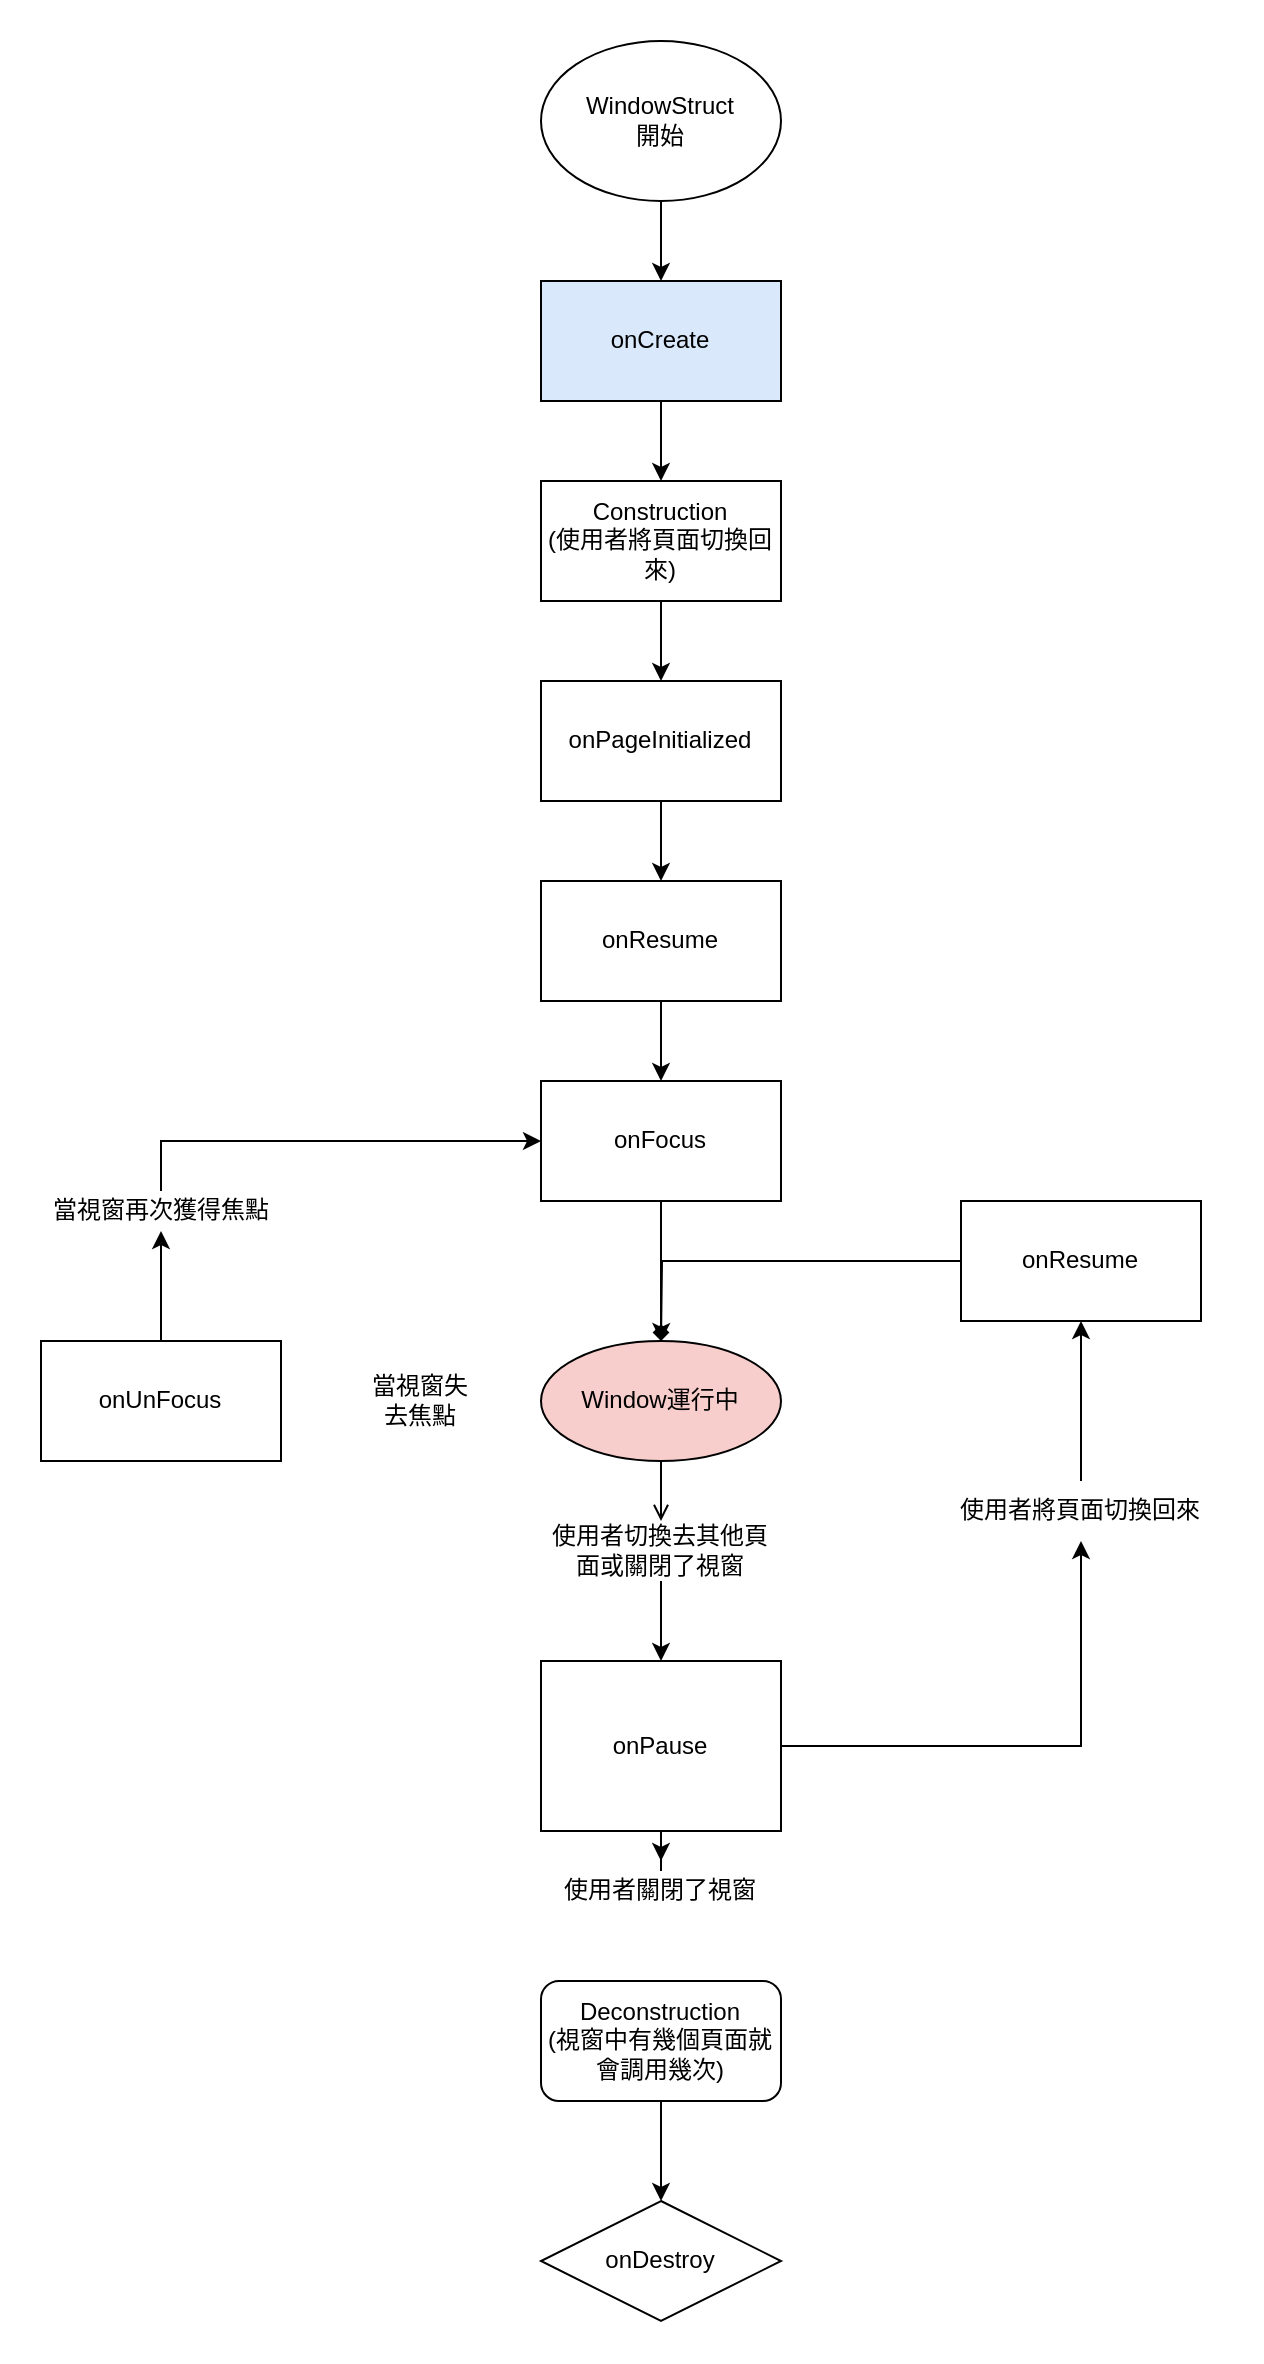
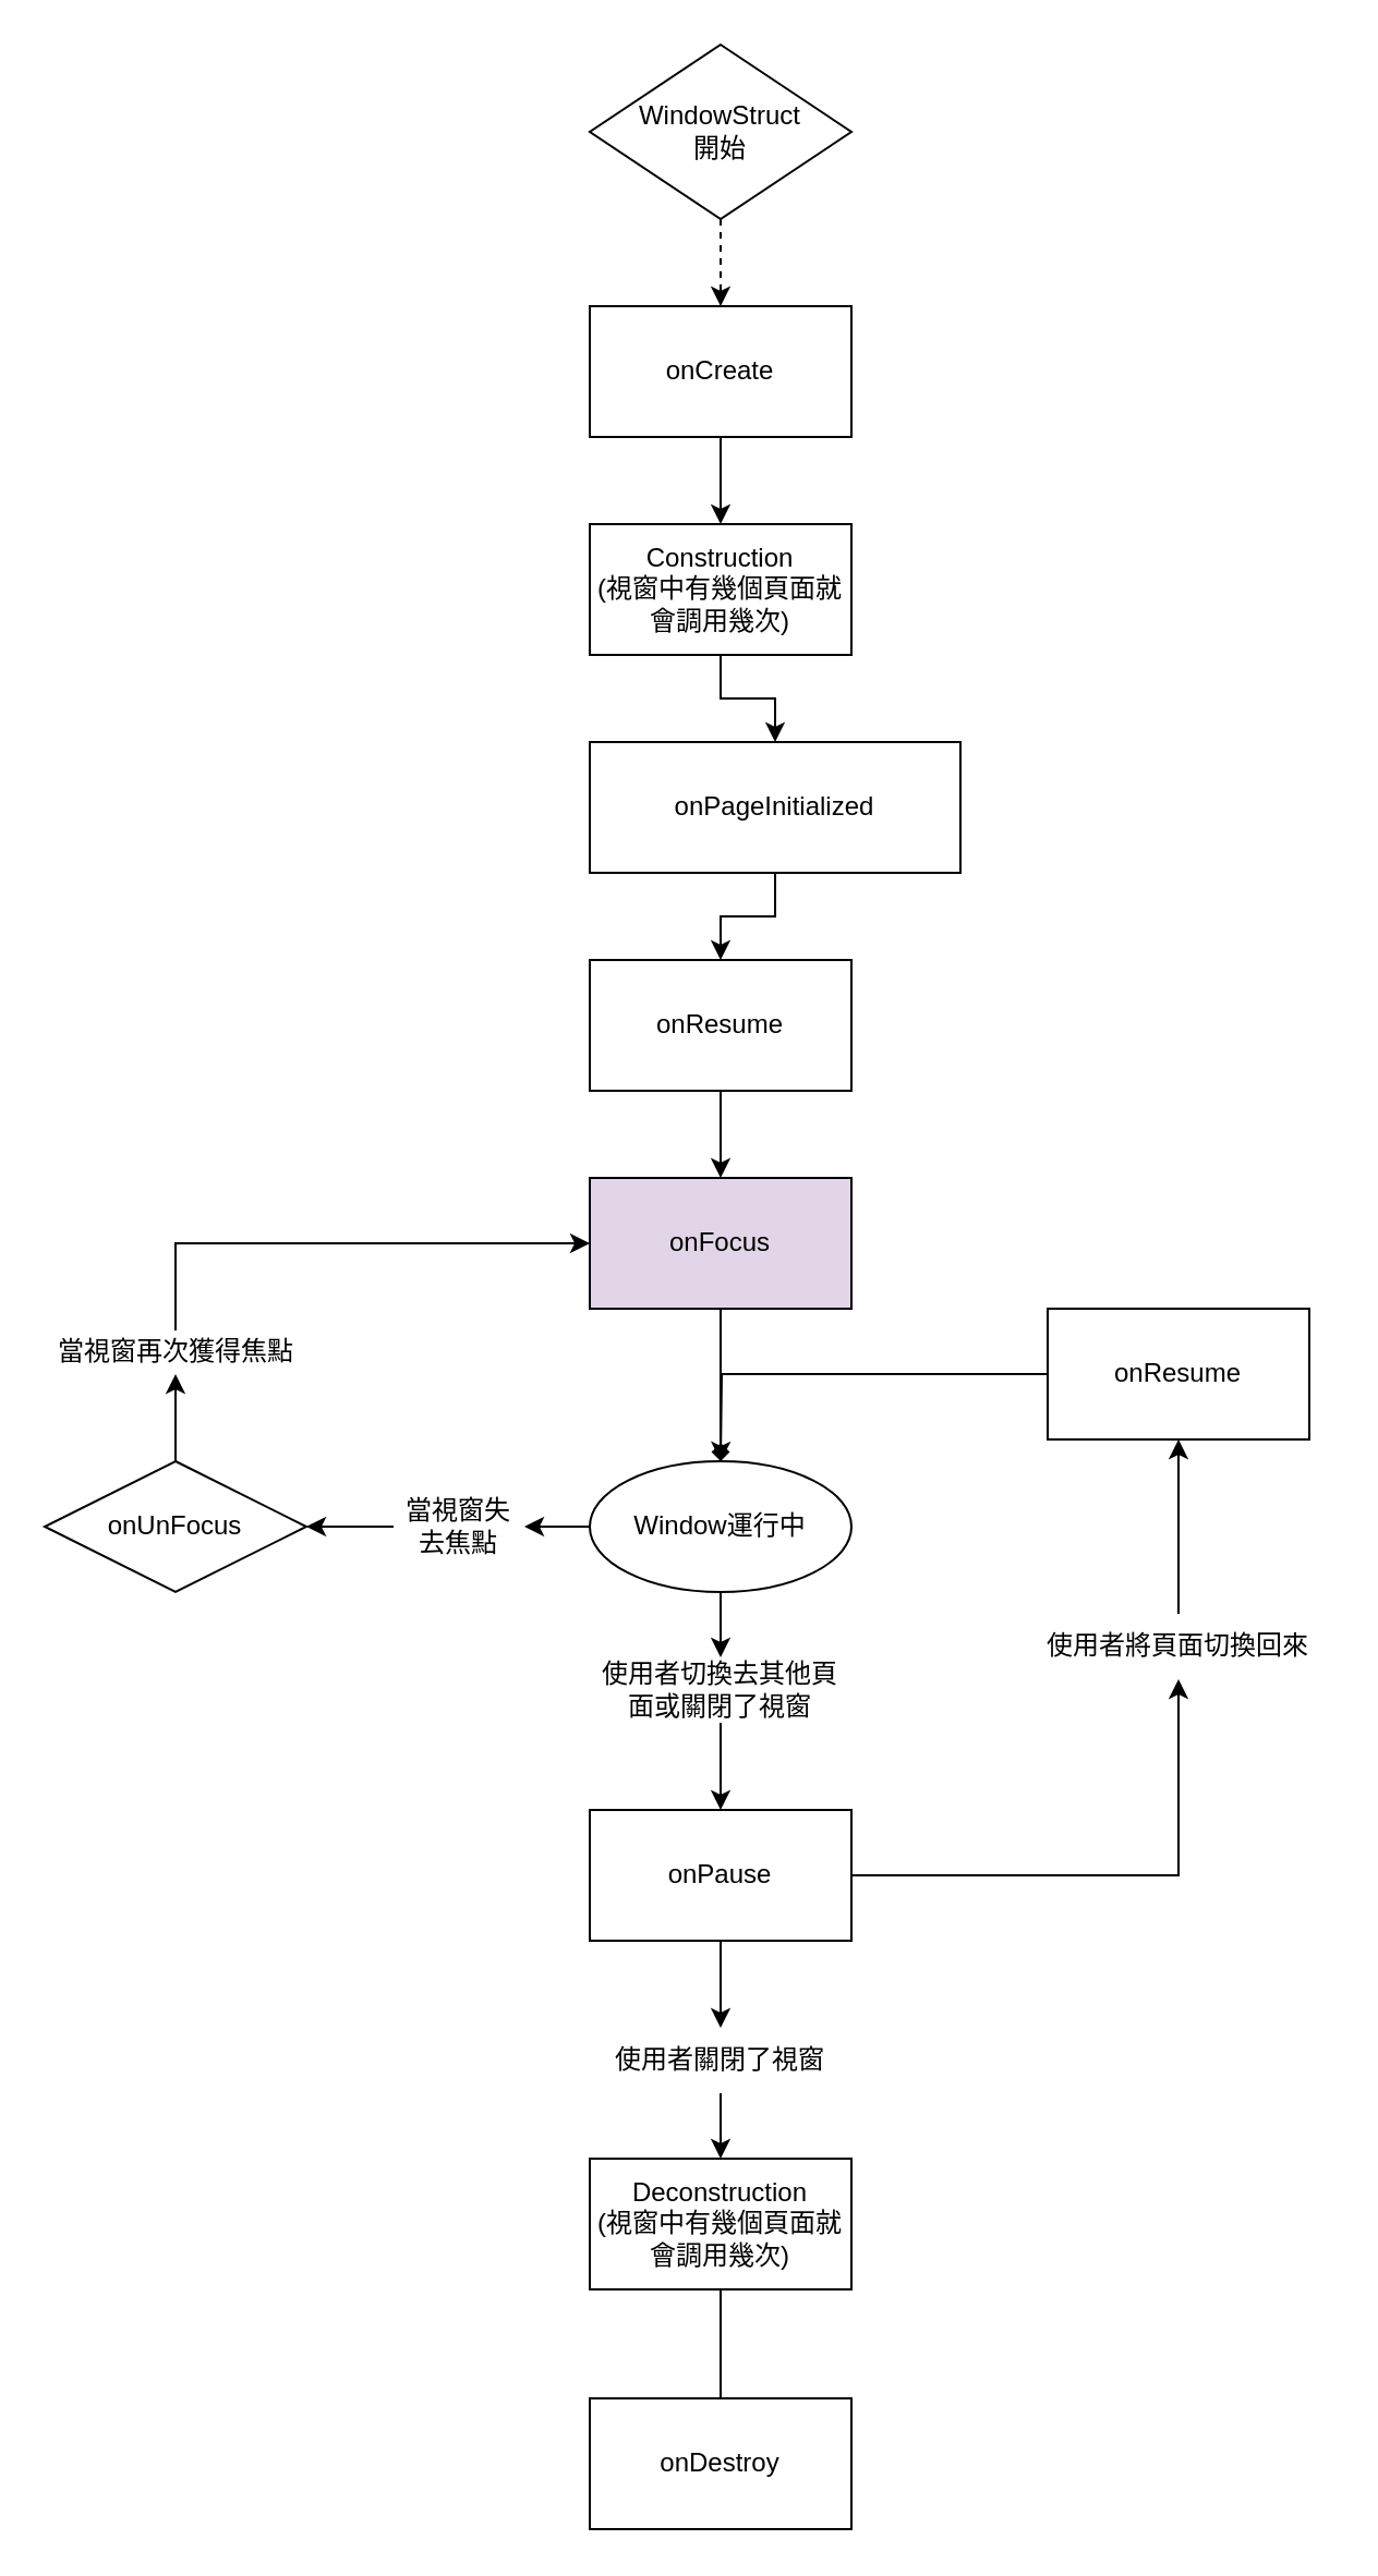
  <mxCell id="0" />
  <mxCell id="1" parent="0" />
- <mxCell id="2" value="" style="edgeStyle=orthogonalEdgeStyle;rounded=0;orthogonalLoop=1;jettySize=auto;html=1;" parent="1" source="3" target="5" edge="1"><mxGeometry relative="1" as="geometry" /></mxCell>
- <mxCell id="3" value="WindowStruct&lt;br&gt;開始" style="ellipse;whiteSpace=wrap;html=1;" parent="1" vertex="1"><mxGeometry x="270" y="20" width="120" height="80" as="geometry" /></mxCell>
+ <mxCell id="2" value="" style="edgeStyle=orthogonalEdgeStyle;rounded=0;orthogonalLoop=1;jettySize=auto;html=1;dashed=1;" parent="1" source="3" target="5" edge="1"><mxGeometry relative="1" as="geometry" /></mxCell>
+ <mxCell id="3" value="WindowStruct&lt;br&gt;開始" style="rhombus;whiteSpace=wrap;html=1;" parent="1" vertex="1"><mxGeometry x="270" y="20" width="120" height="80" as="geometry" /></mxCell>
  <mxCell id="4" value="" style="edgeStyle=orthogonalEdgeStyle;rounded=0;orthogonalLoop=1;jettySize=auto;html=1;" parent="1" source="5" target="7" edge="1"><mxGeometry relative="1" as="geometry" /></mxCell>
- <mxCell id="5" value="onCreate" style="whiteSpace=wrap;html=1;fillColor=#dae8fc;" parent="1" vertex="1"><mxGeometry x="270" y="140" width="120" height="60" as="geometry" /></mxCell>
+ <mxCell id="5" value="onCreate" style="whiteSpace=wrap;html=1;" parent="1" vertex="1"><mxGeometry x="270" y="140" width="120" height="60" as="geometry" /></mxCell>
  <mxCell id="6" value="" style="edgeStyle=orthogonalEdgeStyle;rounded=0;orthogonalLoop=1;jettySize=auto;html=1;" parent="1" source="7" target="9" edge="1"><mxGeometry relative="1" as="geometry" /></mxCell>
- <mxCell id="7" value="Construction&lt;br&gt;(使用者將頁面切換回來)" style="whiteSpace=wrap;html=1;" parent="1" vertex="1"><mxGeometry x="270" y="240" width="120" height="60" as="geometry" /></mxCell>
+ <mxCell id="7" value="Construction&lt;br&gt;(視窗中有幾個頁面就會調用幾次)" style="whiteSpace=wrap;html=1;" parent="1" vertex="1"><mxGeometry x="270" y="240" width="120" height="60" as="geometry" /></mxCell>
  <mxCell id="8" value="" style="edgeStyle=orthogonalEdgeStyle;rounded=0;orthogonalLoop=1;jettySize=auto;html=1;" parent="1" source="9" target="11" edge="1"><mxGeometry relative="1" as="geometry" /></mxCell>
- <mxCell id="9" value="onPageInitialized" style="whiteSpace=wrap;html=1;" parent="1" vertex="1"><mxGeometry x="270" y="340" width="120" height="60" as="geometry" /></mxCell>
+ <mxCell id="9" value="onPageInitialized" style="whiteSpace=wrap;html=1;" parent="1" vertex="1"><mxGeometry x="270" y="340" width="170" height="60" as="geometry" /></mxCell>
  <mxCell id="10" value="" style="edgeStyle=orthogonalEdgeStyle;rounded=0;orthogonalLoop=1;jettySize=auto;html=1;" parent="1" source="11" target="28" edge="1"><mxGeometry relative="1" as="geometry" /></mxCell>
  <mxCell id="11" value="onResume" style="whiteSpace=wrap;html=1;" parent="1" vertex="1"><mxGeometry x="270" y="440" width="120" height="60" as="geometry" /></mxCell>
- <mxCell id="12" value="" style="edgeStyle=orthogonalEdgeStyle;rounded=0;orthogonalLoop=1;jettySize=auto;html=1;endArrow=open;" parent="1" source="14" target="22" edge="1"><mxGeometry relative="1" as="geometry" /></mxCell>
- <mxCell id="14" value="Window運行中" style="ellipse;whiteSpace=wrap;html=1;fillColor=#f8cecc;" parent="1" vertex="1"><mxGeometry x="270" y="670" width="120" height="60" as="geometry" /></mxCell>
+ <mxCell id="12" value="" style="edgeStyle=orthogonalEdgeStyle;rounded=0;orthogonalLoop=1;jettySize=auto;html=1;" parent="1" source="14" target="22" edge="1"><mxGeometry relative="1" as="geometry" /></mxCell>
+ <mxCell id="13" value="" style="edgeStyle=orthogonalEdgeStyle;rounded=0;orthogonalLoop=1;jettySize=auto;html=1;" edge="1" parent="1" source="14" target="30"><mxGeometry relative="1" as="geometry" /></mxCell>
+ <mxCell id="14" value="Window運行中" style="ellipse;whiteSpace=wrap;html=1;" parent="1" vertex="1"><mxGeometry x="270" y="670" width="120" height="60" as="geometry" /></mxCell>
  <mxCell id="15" value="" style="edgeStyle=orthogonalEdgeStyle;rounded=0;orthogonalLoop=1;jettySize=auto;html=1;" parent="1" source="17" target="24" edge="1"><mxGeometry relative="1" as="geometry" /></mxCell>
  <mxCell id="16" value="" style="edgeStyle=orthogonalEdgeStyle;rounded=0;orthogonalLoop=1;jettySize=auto;html=1;" parent="1" source="17" target="26" edge="1"><mxGeometry relative="1" as="geometry" /></mxCell>
- <mxCell id="17" value="onPause" style="whiteSpace=wrap;html=1;" parent="1" vertex="1"><mxGeometry x="270" y="830" width="120" height="85" as="geometry" /></mxCell>
- <mxCell id="18" value="" style="edgeStyle=orthogonalEdgeStyle;rounded=0;orthogonalLoop=1;jettySize=auto;html=1;" parent="1" source="19" target="20" edge="1"><mxGeometry relative="1" as="geometry" /></mxCell>
- <mxCell id="19" value="Deconstruction&lt;br&gt;(視窗中有幾個頁面就會調用幾次)" style="whiteSpace=wrap;html=1;rounded=1;" parent="1" vertex="1"><mxGeometry x="270" y="990" width="120" height="60" as="geometry" /></mxCell>
- <mxCell id="20" value="onDestroy" style="rhombus;whiteSpace=wrap;html=1;" parent="1" vertex="1"><mxGeometry x="270" y="1100" width="120" height="60" as="geometry" /></mxCell>
+ <mxCell id="17" value="onPause" style="whiteSpace=wrap;html=1;" parent="1" vertex="1"><mxGeometry x="270" y="830" width="120" height="60" as="geometry" /></mxCell>
+ <mxCell id="18" value="" style="edgeStyle=orthogonalEdgeStyle;rounded=0;orthogonalLoop=1;jettySize=auto;html=1;endArrow=none;" parent="1" source="19" target="20" edge="1"><mxGeometry relative="1" as="geometry" /></mxCell>
+ <mxCell id="19" value="Deconstruction&lt;br&gt;(視窗中有幾個頁面就會調用幾次)" style="whiteSpace=wrap;html=1;" parent="1" vertex="1"><mxGeometry x="270" y="990" width="120" height="60" as="geometry" /></mxCell>
+ <mxCell id="20" value="onDestroy" style="whiteSpace=wrap;html=1;" parent="1" vertex="1"><mxGeometry x="270" y="1100" width="120" height="60" as="geometry" /></mxCell>
  <mxCell id="21" value="" style="edgeStyle=orthogonalEdgeStyle;rounded=0;orthogonalLoop=1;jettySize=auto;html=1;" parent="1" source="22" target="17" edge="1"><mxGeometry relative="1" as="geometry" /></mxCell>
  <mxCell id="22" value="使用者切換去其他頁面或關閉了視窗" style="text;html=1;strokeColor=none;fillColor=none;align=center;verticalAlign=middle;whiteSpace=wrap;rounded=0;" parent="1" vertex="1"><mxGeometry x="270" y="760" width="120" height="30" as="geometry" /></mxCell>
  <mxCell id="23" value="" style="edgeStyle=orthogonalEdgeStyle;rounded=0;orthogonalLoop=1;jettySize=auto;html=1;" parent="1" source="24" target="36" edge="1"><mxGeometry relative="1" as="geometry" /></mxCell>
  <mxCell id="24" value="使用者將頁面切換回來" style="text;html=1;strokeColor=none;fillColor=none;align=center;verticalAlign=middle;whiteSpace=wrap;rounded=0;" parent="1" vertex="1"><mxGeometry x="470" y="740" width="140" height="30" as="geometry" /></mxCell>
+ <mxCell id="25" style="edgeStyle=orthogonalEdgeStyle;rounded=0;orthogonalLoop=1;jettySize=auto;html=1;exitX=0.5;exitY=1;exitDx=0;exitDy=0;entryX=0.5;entryY=0;entryDx=0;entryDy=0;" parent="1" source="26" target="19" edge="1"><mxGeometry relative="1" as="geometry" /></mxCell>
  <mxCell id="26" value="使用者關閉了視窗" style="text;html=1;strokeColor=none;fillColor=none;align=center;verticalAlign=middle;whiteSpace=wrap;rounded=0;" parent="1" vertex="1"><mxGeometry x="280" y="930" width="100" height="30" as="geometry" /></mxCell>
  <mxCell id="27" style="edgeStyle=orthogonalEdgeStyle;rounded=0;orthogonalLoop=1;jettySize=auto;html=1;exitX=0.5;exitY=1;exitDx=0;exitDy=0;entryX=0.5;entryY=0;entryDx=0;entryDy=0;endArrow=diamond;" parent="1" source="28" target="14" edge="1"><mxGeometry relative="1" as="geometry" /></mxCell>
- <mxCell id="28" value="onFocus" style="whiteSpace=wrap;html=1;" parent="1" vertex="1"><mxGeometry x="270" y="540" width="120" height="60" as="geometry" /></mxCell>
+ <mxCell id="28" value="onFocus" style="whiteSpace=wrap;html=1;fillColor=#e1d5e7;" parent="1" vertex="1"><mxGeometry x="270" y="540" width="120" height="60" as="geometry" /></mxCell>
+ <mxCell id="29" value="" style="edgeStyle=orthogonalEdgeStyle;rounded=0;orthogonalLoop=1;jettySize=auto;html=1;" parent="1" source="30" target="32" edge="1"><mxGeometry relative="1" as="geometry" /></mxCell>
  <mxCell id="30" value="當視窗失去焦點" style="text;html=1;strokeColor=none;fillColor=none;align=center;verticalAlign=middle;whiteSpace=wrap;rounded=0;" parent="1" vertex="1"><mxGeometry x="180" y="685" width="60" height="30" as="geometry" /></mxCell>
  <mxCell id="31" value="" style="edgeStyle=orthogonalEdgeStyle;rounded=0;orthogonalLoop=1;jettySize=auto;html=1;" parent="1" source="32" target="34" edge="1"><mxGeometry relative="1" as="geometry" /></mxCell>
- <mxCell id="32" value="onUnFocus" style="whiteSpace=wrap;html=1;" parent="1" vertex="1"><mxGeometry y="670" width="120" height="60" as="geometry" x="20" /></mxCell>
+ <mxCell id="32" value="onUnFocus" style="rhombus;whiteSpace=wrap;html=1;" parent="1" vertex="1"><mxGeometry y="670" width="120" height="60" as="geometry" x="20" /></mxCell>
  <mxCell id="33" style="edgeStyle=orthogonalEdgeStyle;rounded=0;orthogonalLoop=1;jettySize=auto;html=1;entryX=0;entryY=0.5;entryDx=0;entryDy=0;" parent="1" source="34" target="28" edge="1"><mxGeometry relative="1" as="geometry"><Array as="points"><mxPoint x="80" y="570" /></Array></mxGeometry></mxCell>
- <mxCell id="34" value="當視窗再次獲得焦點" style="text;html=1;align=center;verticalAlign=middle;resizable=0;points=[];autosize=1;strokeColor=none;fillColor=none;" parent="1" vertex="1"><mxGeometry x="20" y="595" width="120" height="20" as="geometry" /></mxCell>
+ <mxCell id="34" value="當視窗再次獲得焦點" style="text;html=1;align=center;verticalAlign=middle;resizable=0;points=[];autosize=1;strokeColor=none;fillColor=none;" parent="1" vertex="1"><mxGeometry y="610" width="120" height="20" as="geometry" x="20" /></mxCell>
  <mxCell id="35" style="edgeStyle=orthogonalEdgeStyle;rounded=0;orthogonalLoop=1;jettySize=auto;html=1;" parent="1" source="36" edge="1"><mxGeometry relative="1" as="geometry"><mxPoint x="330" y="670" as="targetPoint" /></mxGeometry></mxCell>
  <mxCell id="36" value="&lt;span&gt;onResume&lt;/span&gt;" style="whiteSpace=wrap;html=1;" parent="1" vertex="1"><mxGeometry x="480" y="600" width="120" height="60" as="geometry" /></mxCell>
